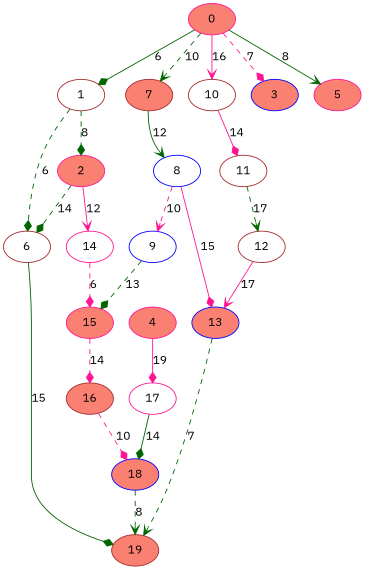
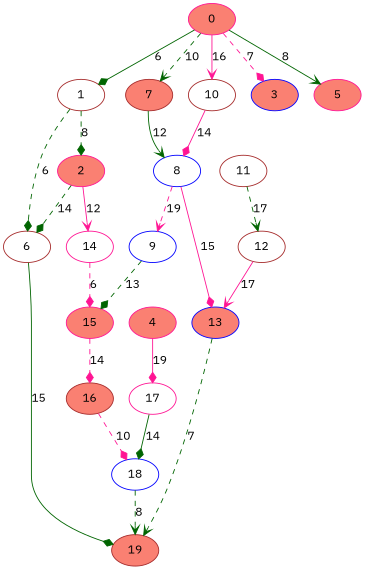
  digraph {
    fontname="IBM Plex Sans"
    node [color=brown fillcolor=salmon fontname="IBM Plex Sans" style=filled]
    edge [arrowhead=diamond color=darkgreen fontname="IBM Plex Sans" style=dashed]
    0 [color=deeppink]
    1 [fillcolor=white]
    3 [color=blue]
    5 [color=deeppink]
    7
    10 [fillcolor=white]
    2 [color=deeppink]
    6 [fillcolor=white]
    8 [color=blue fillcolor=white]
    11 [fillcolor=white]
    14 [color=deeppink fillcolor=white]
    19
    4 [color=deeppink]
    17 [color=deeppink fillcolor=white]
    9 [color=blue fillcolor=white]
    13 [color=blue]
    12 [fillcolor=white]
    15 [color=deeppink]
    16
-   18 [color=blue]
+   18 [color=blue fillcolor=white]
    0 -> 1 [label=6 style=solid]
    0 -> 3 [color=deeppink label=7]
    0 -> 5 [arrowhead=vee label=8 style=solid]
    0 -> 7 [arrowhead=vee label=10]
    0 -> 10 [arrowhead=vee color=deeppink label=16 style=solid]
    1 -> 2 [label=8]
    1 -> 6 [label=6]
    7 -> 8 [arrowhead=vee label=12 style=solid]
-   10 -> 11 [color=deeppink label=14 style=solid]
+   10 -> 8 [color=deeppink label=14 style=solid]
    2 -> 6 [label=14]
    2 -> 14 [arrowhead=vee color=deeppink label=12 style=solid]
    6 -> 19 [label=15 style=solid]
-   8 -> 9 [arrowhead=vee color=deeppink label=10]
+   8 -> 9 [arrowhead=vee color=deeppink label=19]
    8 -> 13 [color=deeppink label=15 style=solid]
    11 -> 12 [arrowhead=vee label=17]
    14 -> 15 [color=deeppink label=6]
    4 -> 17 [color=deeppink label=19 style=solid]
    17 -> 18 [label=14 style=solid]
    9 -> 15 [label=13]
    13 -> 19 [arrowhead=vee label=7]
    12 -> 13 [arrowhead=vee color=deeppink label=17 style=solid]
    15 -> 16 [color=deeppink label=14]
    16 -> 18 [color=deeppink label=10]
    18 -> 19 [arrowhead=vee label=8]
  }
